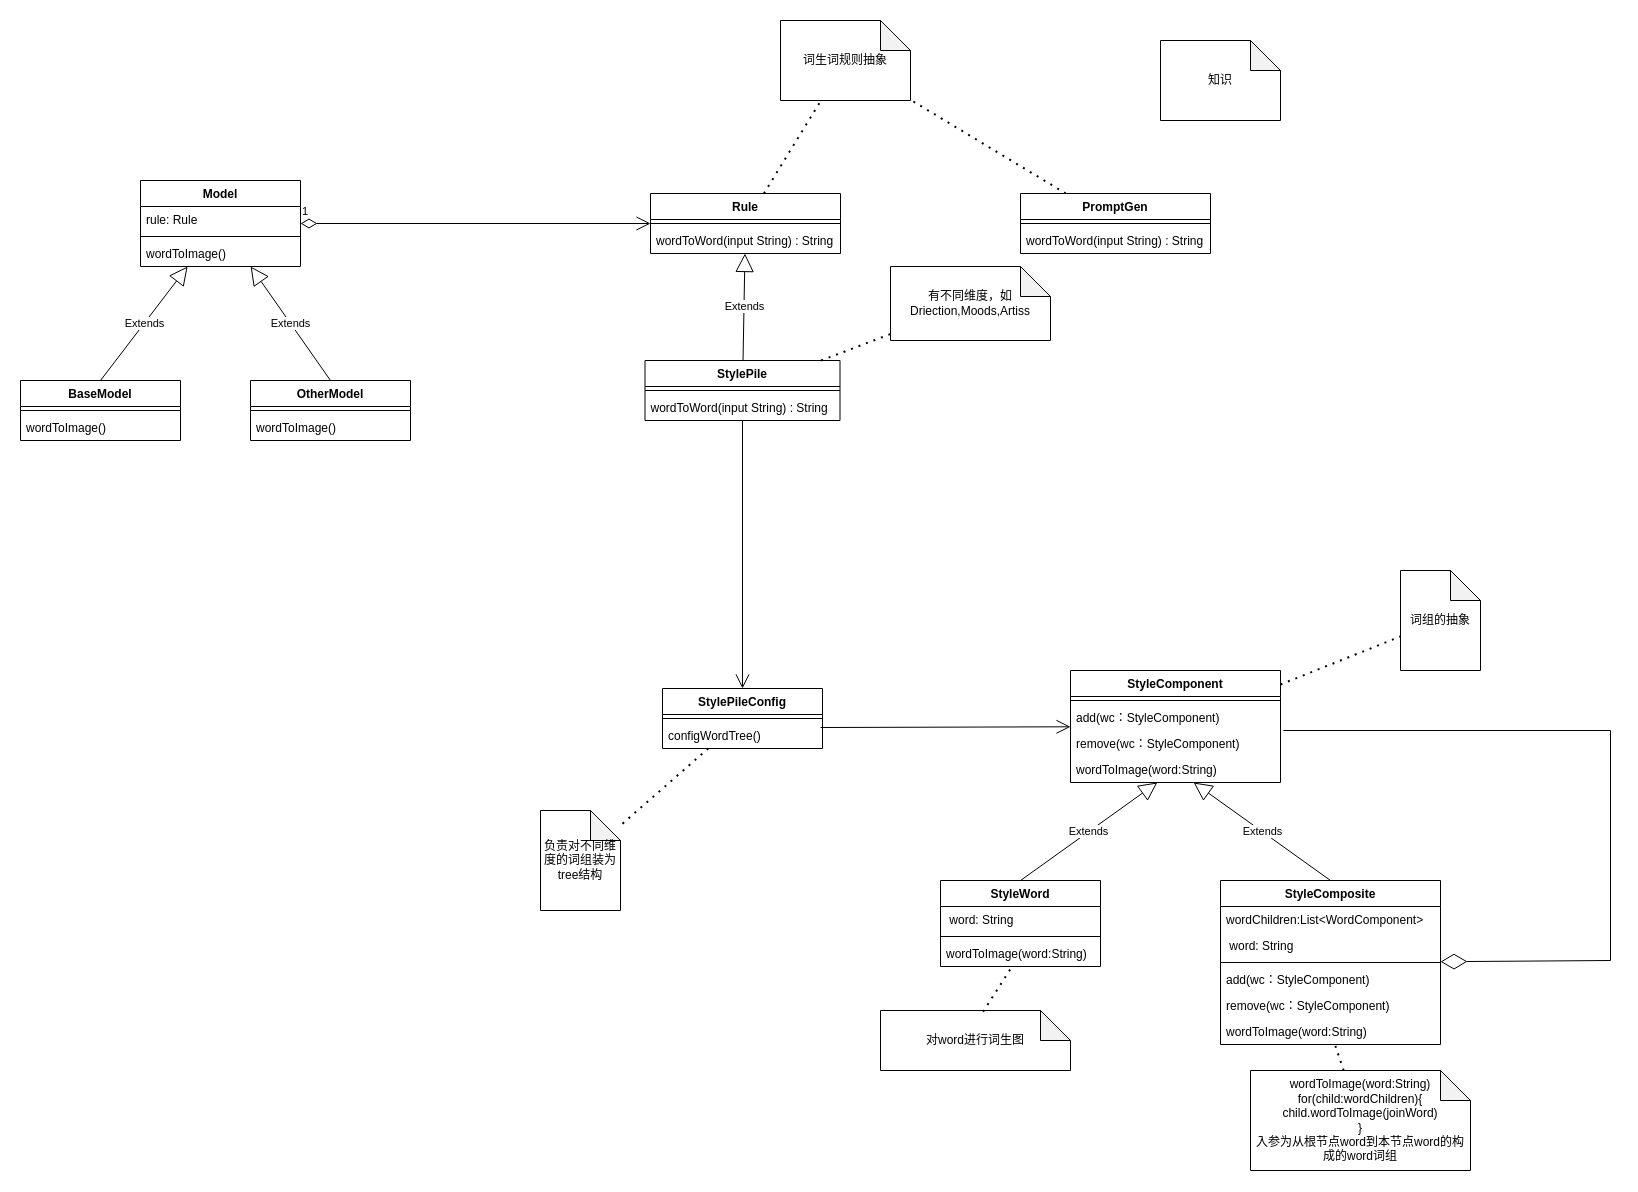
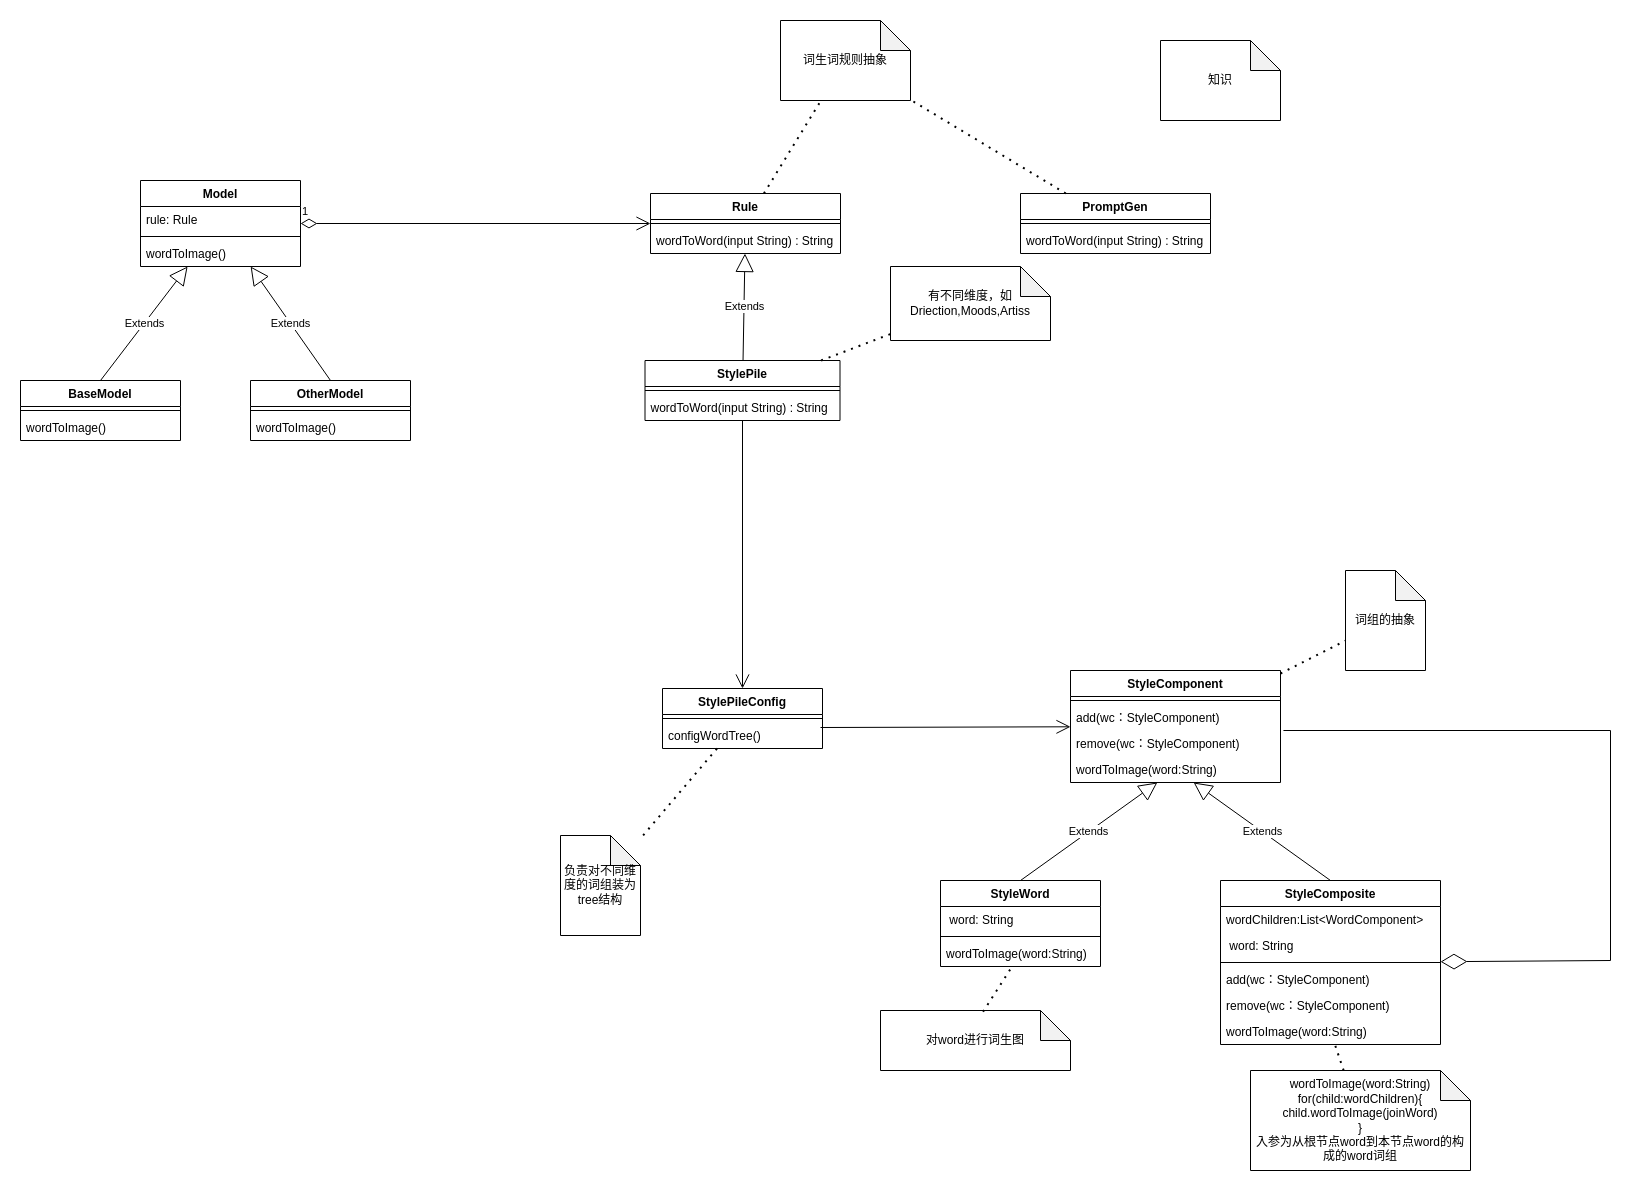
  <mxCell id="0" />
  <mxCell id="1" parent="0" />
  <mxCell id="2" value="StyleComponent" style="swimlane;fontStyle=1;align=center;verticalAlign=top;childLayout=stackLayout;horizontal=1;startSize=26;horizontalStack=0;resizeParent=1;resizeParentMax=0;resizeLast=0;collapsible=1;marginBottom=0;" vertex="1" parent="1"><mxGeometry x="1070" y="670" width="210" height="112" as="geometry" /></mxCell>
  <mxCell id="3" value="" style="line;strokeWidth=1;fillColor=none;align=left;verticalAlign=middle;spacingTop=-1;spacingLeft=3;spacingRight=3;rotatable=0;labelPosition=right;points=[];portConstraint=eastwest;strokeColor=inherit;" vertex="1" parent="2"><mxGeometry y="26" width="210" height="8" as="geometry" /></mxCell>
  <mxCell id="4" value="add(wc：StyleComponent)" style="text;strokeColor=none;fillColor=none;align=left;verticalAlign=top;spacingLeft=4;spacingRight=4;overflow=hidden;rotatable=0;points=[[0,0.5],[1,0.5]];portConstraint=eastwest;" vertex="1" parent="2"><mxGeometry y="34" width="210" height="26" as="geometry" /></mxCell>
  <mxCell id="5" value="remove(wc：StyleComponent)" style="text;strokeColor=none;fillColor=none;align=left;verticalAlign=top;spacingLeft=4;spacingRight=4;overflow=hidden;rotatable=0;points=[[0,0.5],[1,0.5]];portConstraint=eastwest;" vertex="1" parent="2"><mxGeometry y="60" width="210" height="26" as="geometry" /></mxCell>
  <mxCell id="6" value="wordToImage(word:String)" style="text;strokeColor=none;fillColor=none;align=left;verticalAlign=top;spacingLeft=4;spacingRight=4;overflow=hidden;rotatable=0;points=[[0,0.5],[1,0.5]];portConstraint=eastwest;" vertex="1" parent="2"><mxGeometry y="86" width="210" height="26" as="geometry" /></mxCell>
- <mxCell id="7" value="词组的抽象" style="shape=note;whiteSpace=wrap;html=1;backgroundOutline=1;darkOpacity=0.05;" vertex="1" parent="1"><mxGeometry x="1400" y="570" width="80" height="100" as="geometry" /></mxCell>
+ <mxCell id="7" value="词组的抽象" style="shape=note;whiteSpace=wrap;html=1;backgroundOutline=1;darkOpacity=0.05;" vertex="1" parent="1"><mxGeometry x="1345" y="570" width="80" height="100" as="geometry" /></mxCell>
  <mxCell id="8" value="" style="endArrow=none;dashed=1;html=1;dashPattern=1 3;strokeWidth=2;rounded=0;" edge="1" parent="1" source="2" target="7"><mxGeometry width="50" height="50" relative="1" as="geometry"><mxPoint x="1270" y="730" as="sourcePoint" /><mxPoint x="1320" y="680" as="targetPoint" /></mxGeometry></mxCell>
  <mxCell id="9" value="StyleWord" style="swimlane;fontStyle=1;align=center;verticalAlign=top;childLayout=stackLayout;horizontal=1;startSize=26;horizontalStack=0;resizeParent=1;resizeParentMax=0;resizeLast=0;collapsible=1;marginBottom=0;" vertex="1" parent="1"><mxGeometry x="940" y="880" width="160" height="86" as="geometry" /></mxCell>
  <mxCell id="10" value=" word: String" style="text;strokeColor=none;fillColor=none;align=left;verticalAlign=top;spacingLeft=4;spacingRight=4;overflow=hidden;rotatable=0;points=[[0,0.5],[1,0.5]];portConstraint=eastwest;" vertex="1" parent="9"><mxGeometry y="26" width="160" height="26" as="geometry" /></mxCell>
  <mxCell id="11" value="" style="line;strokeWidth=1;fillColor=none;align=left;verticalAlign=middle;spacingTop=-1;spacingLeft=3;spacingRight=3;rotatable=0;labelPosition=right;points=[];portConstraint=eastwest;strokeColor=inherit;" vertex="1" parent="9"><mxGeometry y="52" width="160" height="8" as="geometry" /></mxCell>
  <mxCell id="12" value="wordToImage(word:String)" style="text;strokeColor=none;fillColor=none;align=left;verticalAlign=top;spacingLeft=4;spacingRight=4;overflow=hidden;rotatable=0;points=[[0,0.5],[1,0.5]];portConstraint=eastwest;" vertex="1" parent="9"><mxGeometry y="60" width="160" height="26" as="geometry" /></mxCell>
  <mxCell id="13" value="Extends" style="endArrow=block;endSize=16;endFill=0;html=1;rounded=0;exitX=0.5;exitY=0;exitDx=0;exitDy=0;" edge="1" parent="1" source="9"><mxGeometry width="160" relative="1" as="geometry"><mxPoint x="1150" y="880" as="sourcePoint" /><mxPoint x="1156.847" y="782" as="targetPoint" /></mxGeometry></mxCell>
  <mxCell id="14" value="StyleComposite" style="swimlane;fontStyle=1;align=center;verticalAlign=top;childLayout=stackLayout;horizontal=1;startSize=26;horizontalStack=0;resizeParent=1;resizeParentMax=0;resizeLast=0;collapsible=1;marginBottom=0;" vertex="1" parent="1"><mxGeometry x="1220" y="880" width="220" height="164" as="geometry" /></mxCell>
  <mxCell id="15" value="wordChildren:List&lt;WordComponent&gt;" style="text;strokeColor=none;fillColor=none;align=left;verticalAlign=top;spacingLeft=4;spacingRight=4;overflow=hidden;rotatable=0;points=[[0,0.5],[1,0.5]];portConstraint=eastwest;" vertex="1" parent="14"><mxGeometry y="26" width="220" height="26" as="geometry" /></mxCell>
  <mxCell id="16" value=" word: String" style="text;strokeColor=none;fillColor=none;align=left;verticalAlign=top;spacingLeft=4;spacingRight=4;overflow=hidden;rotatable=0;points=[[0,0.5],[1,0.5]];portConstraint=eastwest;" vertex="1" parent="14"><mxGeometry y="52" width="220" height="26" as="geometry" /></mxCell>
  <mxCell id="17" value="" style="line;strokeWidth=1;fillColor=none;align=left;verticalAlign=middle;spacingTop=-1;spacingLeft=3;spacingRight=3;rotatable=0;labelPosition=right;points=[];portConstraint=eastwest;strokeColor=inherit;" vertex="1" parent="14"><mxGeometry y="78" width="220" height="8" as="geometry" /></mxCell>
  <mxCell id="18" value="add(wc：StyleComponent)" style="text;strokeColor=none;fillColor=none;align=left;verticalAlign=top;spacingLeft=4;spacingRight=4;overflow=hidden;rotatable=0;points=[[0,0.5],[1,0.5]];portConstraint=eastwest;" vertex="1" parent="14"><mxGeometry y="86" width="220" height="26" as="geometry" /></mxCell>
  <mxCell id="19" value="remove(wc：StyleComponent)" style="text;strokeColor=none;fillColor=none;align=left;verticalAlign=top;spacingLeft=4;spacingRight=4;overflow=hidden;rotatable=0;points=[[0,0.5],[1,0.5]];portConstraint=eastwest;" vertex="1" parent="14"><mxGeometry y="112" width="220" height="26" as="geometry" /></mxCell>
  <mxCell id="20" value="wordToImage(word:String)" style="text;strokeColor=none;fillColor=none;align=left;verticalAlign=top;spacingLeft=4;spacingRight=4;overflow=hidden;rotatable=0;points=[[0,0.5],[1,0.5]];portConstraint=eastwest;" vertex="1" parent="14"><mxGeometry y="138" width="220" height="26" as="geometry" /></mxCell>
  <mxCell id="21" value="Extends" style="endArrow=block;endSize=16;endFill=0;html=1;rounded=0;exitX=0.5;exitY=0;exitDx=0;exitDy=0;" edge="1" parent="1" source="14"><mxGeometry width="160" relative="1" as="geometry"><mxPoint x="1350" y="850" as="sourcePoint" /><mxPoint x="1193.153" y="782" as="targetPoint" /></mxGeometry></mxCell>
  <mxCell id="22" value="wordToImage(word:String)&lt;br&gt;for(child:wordChildren){&lt;br&gt;child.wordToImage(joinWord)&lt;br&gt;}&lt;br&gt;入参为从根节点word到本节点word的构成的word词组" style="shape=note;whiteSpace=wrap;html=1;backgroundOutline=1;darkOpacity=0.05;" vertex="1" parent="1"><mxGeometry x="1250" y="1070" width="220" height="100" as="geometry" /></mxCell>
  <mxCell id="23" value="" style="endArrow=none;dashed=1;html=1;dashPattern=1 3;strokeWidth=2;rounded=0;" edge="1" parent="1" source="22" target="20"><mxGeometry width="50" height="50" relative="1" as="geometry"><mxPoint x="1140" y="1120" as="sourcePoint" /><mxPoint x="1190" y="1070" as="targetPoint" /></mxGeometry></mxCell>
  <mxCell id="24" value="对word进行词生图" style="shape=note;whiteSpace=wrap;html=1;backgroundOutline=1;darkOpacity=0.05;" vertex="1" parent="1"><mxGeometry x="880" y="1010" width="190" height="60" as="geometry" /></mxCell>
  <mxCell id="25" value="" style="endArrow=none;dashed=1;html=1;dashPattern=1 3;strokeWidth=2;rounded=0;exitX=0.54;exitY=0.02;exitDx=0;exitDy=0;exitPerimeter=0;" edge="1" parent="1" source="24" target="12"><mxGeometry width="50" height="50" relative="1" as="geometry"><mxPoint x="980" y="1030" as="sourcePoint" /><mxPoint x="1030" y="980" as="targetPoint" /></mxGeometry></mxCell>
  <mxCell id="26" value="" style="endArrow=diamondThin;endFill=0;endSize=24;html=1;rounded=0;exitX=1.014;exitY=0;exitDx=0;exitDy=0;exitPerimeter=0;" edge="1" parent="1" source="5" target="14"><mxGeometry width="160" relative="1" as="geometry"><mxPoint x="1500" y="860" as="sourcePoint" /><mxPoint x="1660" y="860" as="targetPoint" /><Array as="points"><mxPoint x="1610" y="730" /><mxPoint x="1610" y="960" /></Array></mxGeometry></mxCell>
  <mxCell id="27" value="StylePileConfig" style="swimlane;fontStyle=1;align=center;verticalAlign=top;childLayout=stackLayout;horizontal=1;startSize=26;horizontalStack=0;resizeParent=1;resizeParentMax=0;resizeLast=0;collapsible=1;marginBottom=0;" vertex="1" parent="1"><mxGeometry x="662" y="688" width="160" height="60" as="geometry" /></mxCell>
  <mxCell id="28" value="" style="line;strokeWidth=1;fillColor=none;align=left;verticalAlign=middle;spacingTop=-1;spacingLeft=3;spacingRight=3;rotatable=0;labelPosition=right;points=[];portConstraint=eastwest;strokeColor=inherit;" vertex="1" parent="27"><mxGeometry y="26" width="160" height="8" as="geometry" /></mxCell>
  <mxCell id="29" value="configWordTree()" style="text;strokeColor=none;fillColor=none;align=left;verticalAlign=top;spacingLeft=4;spacingRight=4;overflow=hidden;rotatable=0;points=[[0,0.5],[1,0.5]];portConstraint=eastwest;" vertex="1" parent="27"><mxGeometry y="34" width="160" height="26" as="geometry" /></mxCell>
  <mxCell id="30" value="" style="endArrow=open;endFill=1;endSize=12;html=1;rounded=0;exitX=1;exitY=0.5;exitDx=0;exitDy=0;" edge="1" parent="1" target="2"><mxGeometry width="160" relative="1" as="geometry"><mxPoint x="820" y="727" as="sourcePoint" /><mxPoint x="1030" y="710" as="targetPoint" /></mxGeometry></mxCell>
- <mxCell id="31" value="负责对不同维度的词组装为tree结构" style="shape=note;whiteSpace=wrap;html=1;backgroundOutline=1;darkOpacity=0.05;" vertex="1" parent="1"><mxGeometry x="540" y="810" width="80" height="100" as="geometry" /></mxCell>
+ <mxCell id="31" value="负责对不同维度的词组装为tree结构" style="shape=note;whiteSpace=wrap;html=1;backgroundOutline=1;darkOpacity=0.05;" vertex="1" parent="1"><mxGeometry x="560" y="835" width="80" height="100" as="geometry" /></mxCell>
  <mxCell id="32" value="" style="endArrow=none;dashed=1;html=1;dashPattern=1 3;strokeWidth=2;rounded=0;" edge="1" parent="1" source="27" target="31"><mxGeometry width="50" height="50" relative="1" as="geometry"><mxPoint x="810" y="590" as="sourcePoint" /><mxPoint x="860" as="targetPoint" y="540" /></mxGeometry></mxCell>
  <mxCell id="33" value="Model" style="swimlane;fontStyle=1;align=center;verticalAlign=top;childLayout=stackLayout;horizontal=1;startSize=26;horizontalStack=0;resizeParent=1;resizeParentMax=0;resizeLast=0;collapsible=1;marginBottom=0;" vertex="1" parent="1"><mxGeometry x="140" y="180" width="160" height="86" as="geometry" /></mxCell>
  <mxCell id="34" value="rule: Rule" style="text;strokeColor=none;fillColor=none;align=left;verticalAlign=top;spacingLeft=4;spacingRight=4;overflow=hidden;rotatable=0;points=[[0,0.5],[1,0.5]];portConstraint=eastwest;" vertex="1" parent="33"><mxGeometry y="26" width="160" height="26" as="geometry" /></mxCell>
  <mxCell id="35" value="" style="line;strokeWidth=1;fillColor=none;align=left;verticalAlign=middle;spacingTop=-1;spacingLeft=3;spacingRight=3;rotatable=0;labelPosition=right;points=[];portConstraint=eastwest;strokeColor=inherit;" vertex="1" parent="33"><mxGeometry y="52" width="160" height="8" as="geometry" /></mxCell>
  <mxCell id="36" value="wordToImage()" style="text;strokeColor=none;fillColor=none;align=left;verticalAlign=top;spacingLeft=4;spacingRight=4;overflow=hidden;rotatable=0;points=[[0,0.5],[1,0.5]];portConstraint=eastwest;" vertex="1" parent="33"><mxGeometry y="60" width="160" height="26" as="geometry" /></mxCell>
  <mxCell id="37" value="BaseModel" style="swimlane;fontStyle=1;align=center;verticalAlign=top;childLayout=stackLayout;horizontal=1;startSize=26;horizontalStack=0;resizeParent=1;resizeParentMax=0;resizeLast=0;collapsible=1;marginBottom=0;" vertex="1" parent="1"><mxGeometry x="20" y="380" width="160" height="60" as="geometry" /></mxCell>
  <mxCell id="38" value="" style="line;strokeWidth=1;fillColor=none;align=left;verticalAlign=middle;spacingTop=-1;spacingLeft=3;spacingRight=3;rotatable=0;labelPosition=right;points=[];portConstraint=eastwest;strokeColor=inherit;" vertex="1" parent="37"><mxGeometry y="26" width="160" height="8" as="geometry" /></mxCell>
  <mxCell id="39" value="wordToImage()" style="text;strokeColor=none;fillColor=none;align=left;verticalAlign=top;spacingLeft=4;spacingRight=4;overflow=hidden;rotatable=0;points=[[0,0.5],[1,0.5]];portConstraint=eastwest;" vertex="1" parent="37"><mxGeometry y="34" width="160" height="26" as="geometry" /></mxCell>
  <mxCell id="40" value="Extends" style="endArrow=block;endSize=16;endFill=0;html=1;rounded=0;exitX=0.5;exitY=0;exitDx=0;exitDy=0;" edge="1" parent="1" source="37" target="33"><mxGeometry width="160" relative="1" as="geometry"><mxPoint x="290" y="330" as="sourcePoint" /><mxPoint x="450" y="330" as="targetPoint" /></mxGeometry></mxCell>
  <mxCell id="41" value="OtherModel" style="swimlane;fontStyle=1;align=center;verticalAlign=top;childLayout=stackLayout;horizontal=1;startSize=26;horizontalStack=0;resizeParent=1;resizeParentMax=0;resizeLast=0;collapsible=1;marginBottom=0;" vertex="1" parent="1"><mxGeometry x="250" y="380" width="160" height="60" as="geometry" /></mxCell>
  <mxCell id="42" value="" style="line;strokeWidth=1;fillColor=none;align=left;verticalAlign=middle;spacingTop=-1;spacingLeft=3;spacingRight=3;rotatable=0;labelPosition=right;points=[];portConstraint=eastwest;strokeColor=inherit;" vertex="1" parent="41"><mxGeometry y="26" width="160" height="8" as="geometry" /></mxCell>
  <mxCell id="43" value="wordToImage()" style="text;strokeColor=none;fillColor=none;align=left;verticalAlign=top;spacingLeft=4;spacingRight=4;overflow=hidden;rotatable=0;points=[[0,0.5],[1,0.5]];portConstraint=eastwest;" vertex="1" parent="41"><mxGeometry y="34" width="160" height="26" as="geometry" /></mxCell>
  <mxCell id="44" value="Extends" style="endArrow=block;endSize=16;endFill=0;html=1;rounded=0;exitX=0.5;exitY=0;exitDx=0;exitDy=0;" edge="1" parent="1" source="41" target="33"><mxGeometry width="160" relative="1" as="geometry"><mxPoint x="360" y="350" as="sourcePoint" /><mxPoint x="520" y="350" as="targetPoint" /></mxGeometry></mxCell>
  <mxCell id="45" value="Rule" style="swimlane;fontStyle=1;align=center;verticalAlign=top;childLayout=stackLayout;horizontal=1;startSize=26;horizontalStack=0;resizeParent=1;resizeParentMax=0;resizeLast=0;collapsible=1;marginBottom=0;" vertex="1" parent="1"><mxGeometry x="650" y="193" width="190" height="60" as="geometry" /></mxCell>
  <mxCell id="46" value="" style="line;strokeWidth=1;fillColor=none;align=left;verticalAlign=middle;spacingTop=-1;spacingLeft=3;spacingRight=3;rotatable=0;labelPosition=right;points=[];portConstraint=eastwest;strokeColor=inherit;" vertex="1" parent="45"><mxGeometry y="26" width="190" height="8" as="geometry" /></mxCell>
  <mxCell id="47" value="wordToWord(input String) : String" style="text;strokeColor=none;fillColor=none;align=left;verticalAlign=top;spacingLeft=4;spacingRight=4;overflow=hidden;rotatable=0;points=[[0,0.5],[1,0.5]];portConstraint=eastwest;" vertex="1" parent="45"><mxGeometry y="34" width="190" height="26" as="geometry" /></mxCell>
  <mxCell id="48" value="1" style="endArrow=open;html=1;endSize=12;startArrow=diamondThin;startSize=14;startFill=0;edgeStyle=orthogonalEdgeStyle;align=left;verticalAlign=bottom;rounded=0;" edge="1" parent="1" source="33" target="45"><mxGeometry x="-1" y="3" relative="1" as="geometry"><mxPoint x="300" y="190" as="sourcePoint" /><mxPoint x="460" y="190" as="targetPoint" /></mxGeometry></mxCell>
  <mxCell id="49" value="StylePile" style="swimlane;fontStyle=1;align=center;verticalAlign=top;childLayout=stackLayout;horizontal=1;startSize=26;horizontalStack=0;resizeParent=1;resizeParentMax=0;resizeLast=0;collapsible=1;marginBottom=0;" vertex="1" parent="1"><mxGeometry x="644.5" y="360" width="195" height="60" as="geometry" /></mxCell>
  <mxCell id="50" value="" style="line;strokeWidth=1;fillColor=none;align=left;verticalAlign=middle;spacingTop=-1;spacingLeft=3;spacingRight=3;rotatable=0;labelPosition=right;points=[];portConstraint=eastwest;strokeColor=inherit;" vertex="1" parent="49"><mxGeometry y="26" width="195" height="8" as="geometry" /></mxCell>
  <mxCell id="51" value="wordToWord(input String) : String" style="text;strokeColor=none;fillColor=none;align=left;verticalAlign=top;spacingLeft=4;spacingRight=4;overflow=hidden;rotatable=0;points=[[0,0.5],[1,0.5]];portConstraint=eastwest;" vertex="1" parent="49"><mxGeometry y="34" width="195" height="26" as="geometry" /></mxCell>
  <mxCell id="52" value="PromptGen" style="swimlane;fontStyle=1;align=center;verticalAlign=top;childLayout=stackLayout;horizontal=1;startSize=26;horizontalStack=0;resizeParent=1;resizeParentMax=0;resizeLast=0;collapsible=1;marginBottom=0;" vertex="1" parent="1"><mxGeometry x="1020" y="193" width="190" height="60" as="geometry" /></mxCell>
  <mxCell id="53" value="" style="line;strokeWidth=1;fillColor=none;align=left;verticalAlign=middle;spacingTop=-1;spacingLeft=3;spacingRight=3;rotatable=0;labelPosition=right;points=[];portConstraint=eastwest;strokeColor=inherit;" vertex="1" parent="52"><mxGeometry y="26" width="190" height="8" as="geometry" /></mxCell>
  <mxCell id="54" value="wordToWord(input String) : String" style="text;strokeColor=none;fillColor=none;align=left;verticalAlign=top;spacingLeft=4;spacingRight=4;overflow=hidden;rotatable=0;points=[[0,0.5],[1,0.5]];portConstraint=eastwest;" vertex="1" parent="52"><mxGeometry y="34" width="190" height="26" as="geometry" /></mxCell>
  <mxCell id="55" value="Extends" style="endArrow=block;endSize=16;endFill=0;html=1;rounded=0;" edge="1" parent="1" source="49" target="45"><mxGeometry width="160" relative="1" as="geometry"><mxPoint x="520" y="310" as="sourcePoint" /><mxPoint x="680" y="310" as="targetPoint" /></mxGeometry></mxCell>
  <mxCell id="56" value="词生词规则抽象" style="shape=note;whiteSpace=wrap;html=1;backgroundOutline=1;darkOpacity=0.05;" vertex="1" parent="1"><mxGeometry x="780" y="20" width="130" height="80" as="geometry" /></mxCell>
  <mxCell id="57" value="" style="endArrow=none;dashed=1;html=1;dashPattern=1 3;strokeWidth=2;rounded=0;" edge="1" parent="1" source="45" target="56"><mxGeometry width="50" height="50" relative="1" as="geometry"><mxPoint x="750" y="120" as="sourcePoint" /><mxPoint x="800" y="70" as="targetPoint" /></mxGeometry></mxCell>
  <mxCell id="58" value="知识" style="shape=note;whiteSpace=wrap;html=1;backgroundOutline=1;darkOpacity=0.05;" vertex="1" parent="1"><mxGeometry x="1160" y="40" width="120" height="80" as="geometry" /></mxCell>
  <mxCell id="59" value="" style="endArrow=none;dashed=1;html=1;dashPattern=1 3;strokeWidth=2;rounded=0;" edge="1" parent="1" source="52" target="56"><mxGeometry width="50" height="50" relative="1" as="geometry"><mxPoint x="1120" y="140" as="sourcePoint" /><mxPoint x="1170" y="90" as="targetPoint" /></mxGeometry></mxCell>
  <mxCell id="60" value="有不同维度，如Driection,Moods,Artiss" style="shape=note;whiteSpace=wrap;html=1;backgroundOutline=1;darkOpacity=0.05;" vertex="1" parent="1"><mxGeometry x="890" y="266" width="160" height="74" as="geometry" /></mxCell>
  <mxCell id="61" value="" style="endArrow=none;dashed=1;html=1;dashPattern=1 3;strokeWidth=2;rounded=0;" edge="1" parent="1" source="49" target="60"><mxGeometry width="50" height="50" relative="1" as="geometry"><mxPoint x="900" y="440" as="sourcePoint" /><mxPoint x="950" y="390" as="targetPoint" /></mxGeometry></mxCell>
  <mxCell id="62" value="" style="endArrow=open;endFill=1;endSize=12;html=1;rounded=0;" edge="1" parent="1" source="49" target="27"><mxGeometry width="160" relative="1" as="geometry"><mxPoint x="970" y="430" as="sourcePoint" /><mxPoint x="1130" y="430" as="targetPoint" /></mxGeometry></mxCell>
